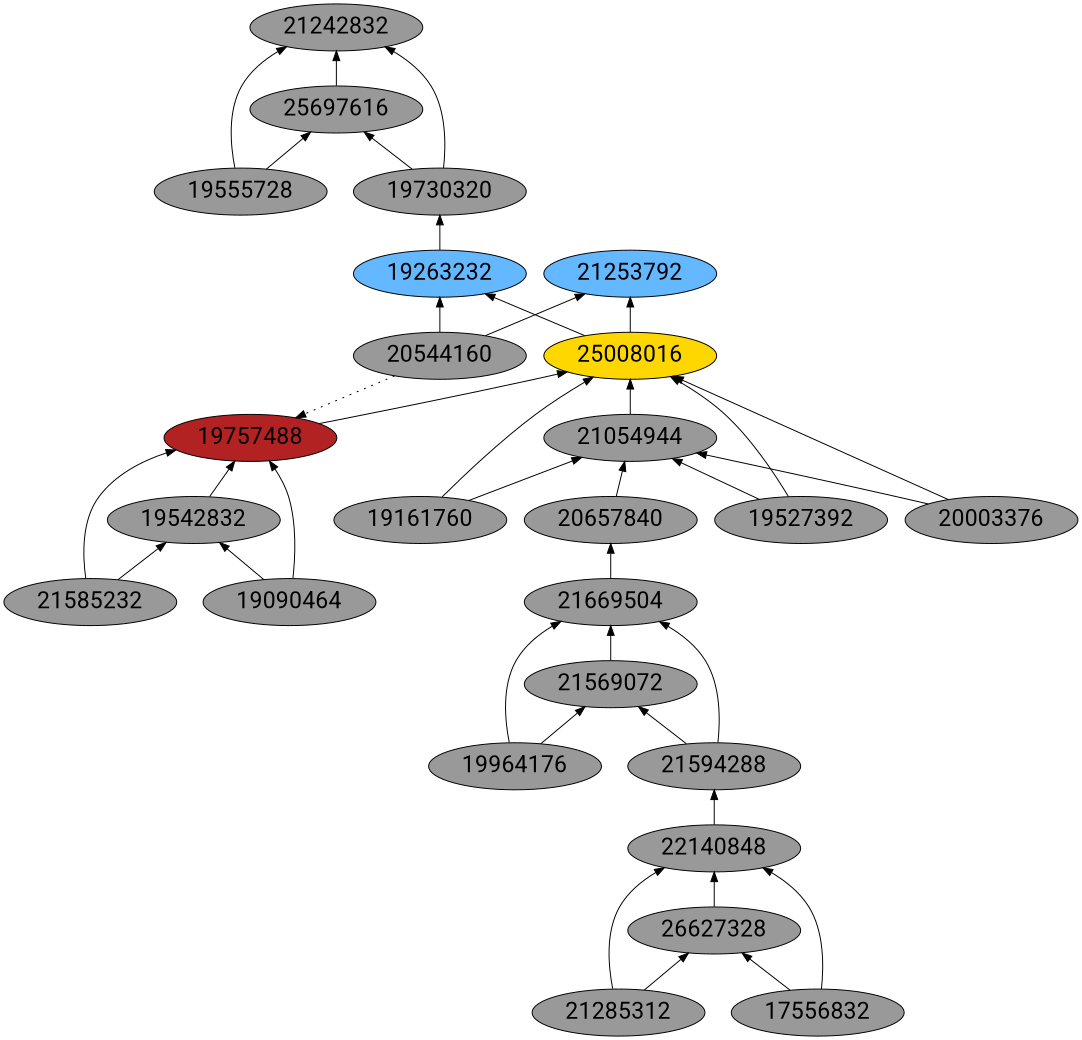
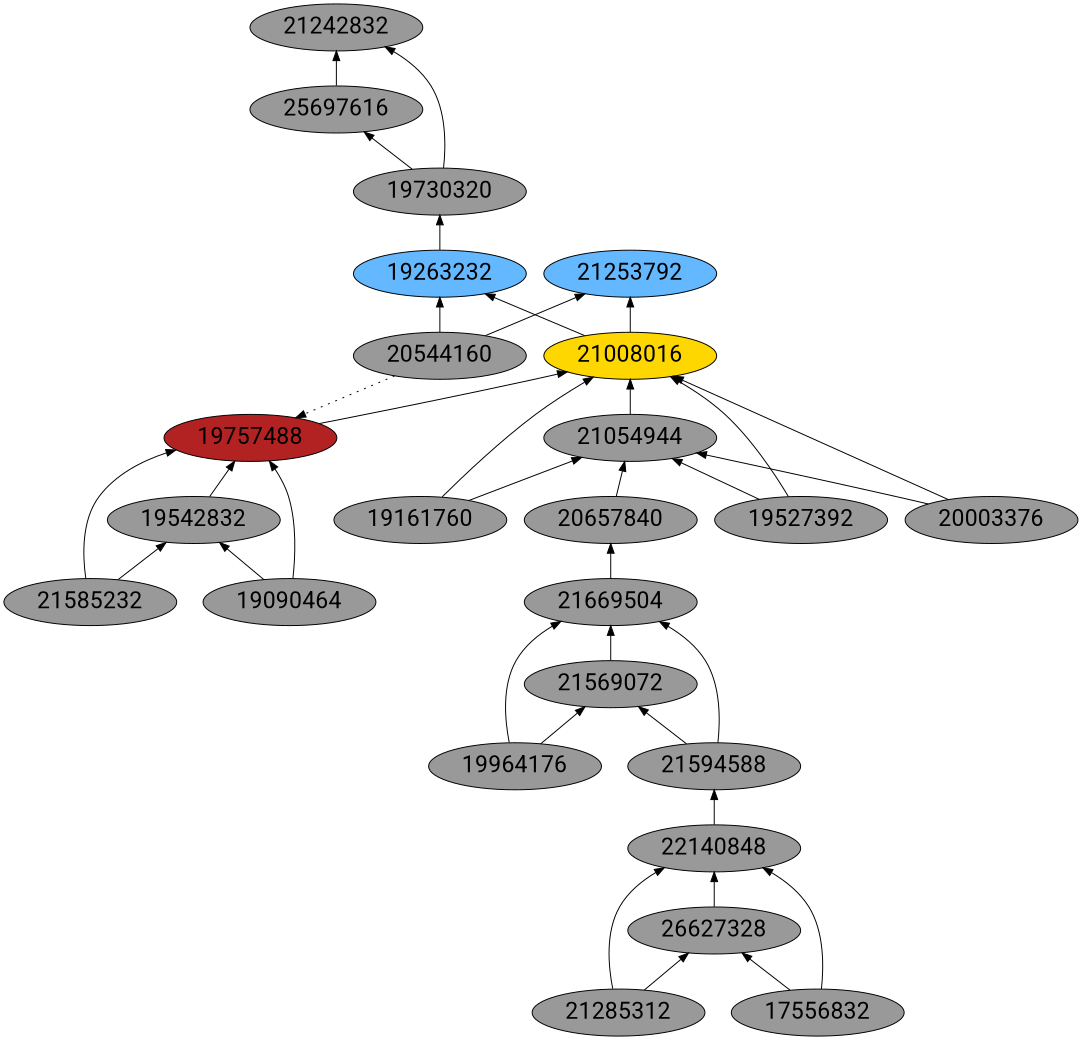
  digraph {
    fontname=Roboto
    fontsize=24
    rankdir=BT
    node [fillcolor=grey60 fontname=Roboto fontsize=24 shape=ellipse style=filled]
    edge [arrowhead=normal color=black constraint=true fontname=Roboto style=solid]
    22140848
    26627328
    21285312
    17556832
    21669504
    21569072
    19964176
-   21594288
+   21594288 [label=21594588]
    19263232 [fillcolor=steelblue1]
    21253792 [fillcolor=steelblue1]
    20544160
-   21008016 [fillcolor=gold label=25008016]
+   21008016 [fillcolor=gold]
    21054944
    19161760
    20657840
    19527392
    20003376
    21242832
    25697616
-   19555728
    19730320
    19757488 [fillcolor=firebrick]
    19542832
    19090464
    21585232
    subgraph sub_1 {
      subgraph sub_2 {
        22140848
        26627328
        21285312
        17556832
      }
      subgraph sub_3 {
        21669504
        21569072
        19964176
        21594288
      }
      subgraph sub_4 {
        19263232
        21253792
        20544160
        21008016
        21054944
        19161760
        20657840
        19527392
        20003376
      }
      subgraph sub_5 {
        21242832
        25697616
-       19555728
        19730320
      }
    }
    subgraph sub_6 {
      19757488
      19542832
      19090464
      21585232
    }
    22140848 -> 21594288
    26627328 -> 22140848
    21285312 -> 22140848
    21285312 -> 26627328
    17556832 -> 22140848
    17556832 -> 26627328
    21669504 -> 20657840
    21569072 -> 21669504
    19964176 -> 21669504
    19964176 -> 21569072
    21594288 -> 21669504
    21594288 -> 21569072
    19263232 -> 19730320
    20544160 -> 19263232
    20544160 -> 21253792
    20544160 -> 19757488 [constraint=false style=dotted]
    21008016 -> 19263232
    21008016 -> 21253792
    21054944 -> 21008016
    19161760 -> 21008016
    19161760 -> 21054944
    20657840 -> 21054944
    19527392 -> 21008016
    19527392 -> 21054944
    20003376 -> 21008016
    20003376 -> 21054944
    25697616 -> 21242832
-   19555728 -> 21242832
-   19555728 -> 25697616
    19730320 -> 21242832
    19730320 -> 25697616
    19757488 -> 21008016
    19542832 -> 19757488
    19090464 -> 19757488
    19090464 -> 19542832
    21585232 -> 19757488
    21585232 -> 19542832
  }
